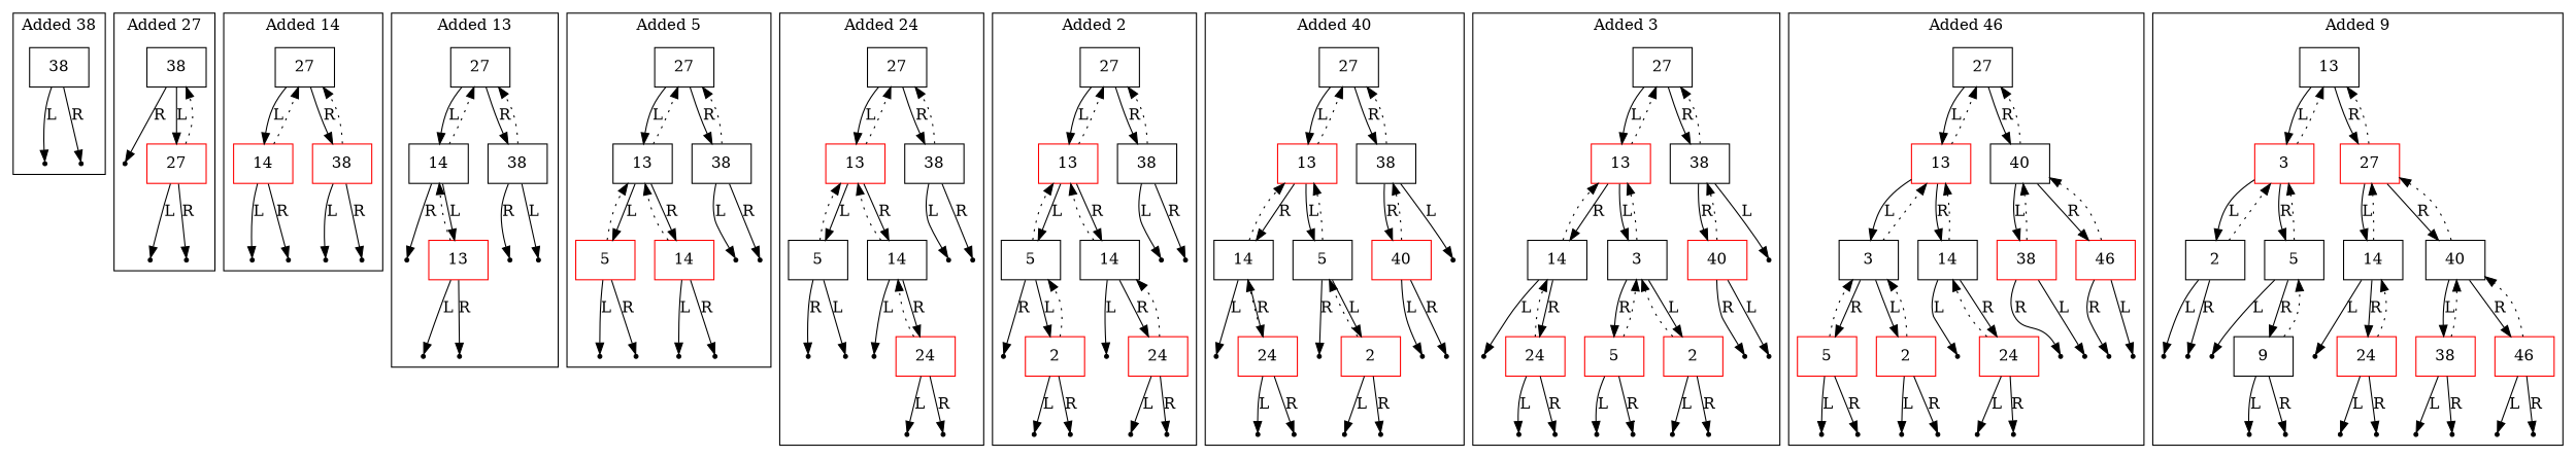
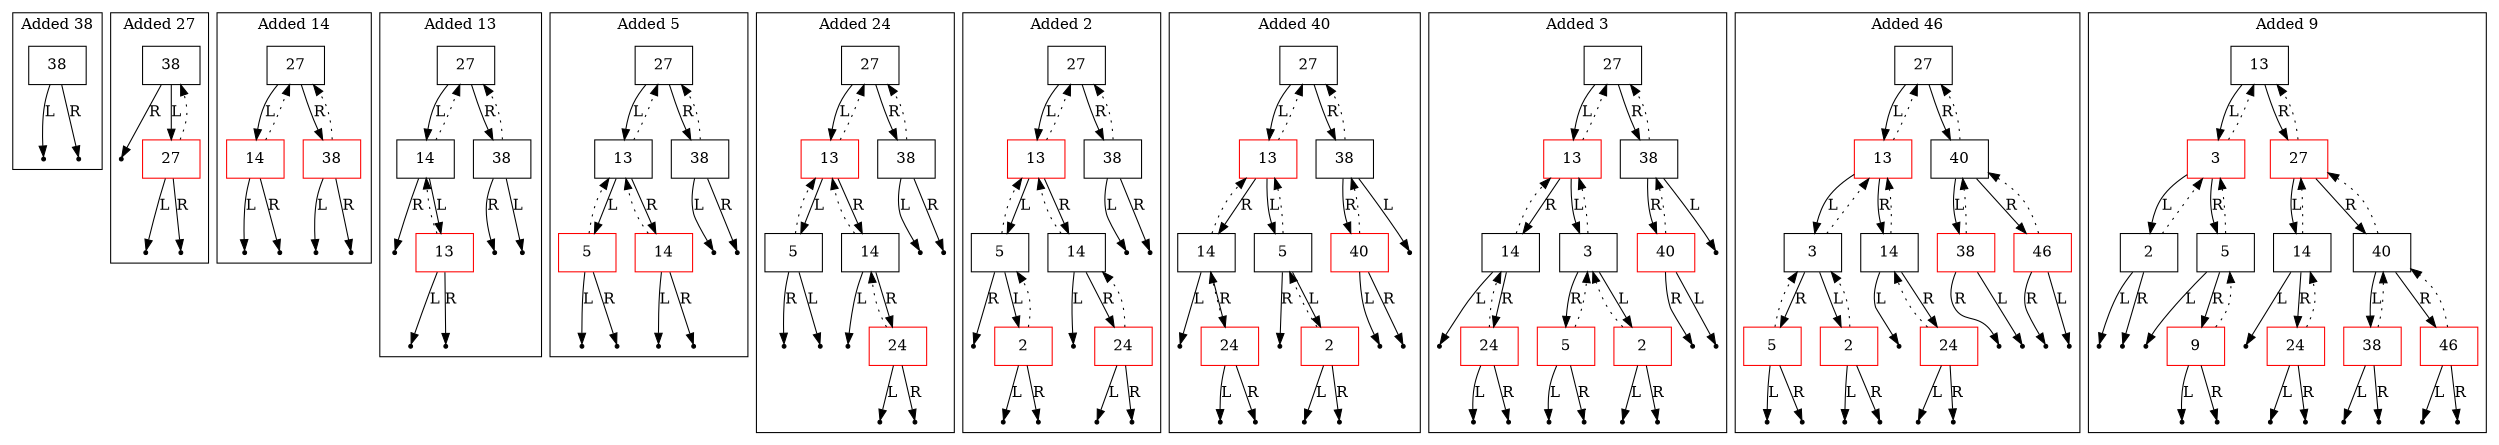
  digraph {
    node [color=black shape=point]
    n1 [label="{38}" shape=record]
    n2 [label=Null]
    n3 [label=Null]
    n4 [label="{38}" shape=record]
    n5 [label=Null]
    n6 [color=red label="{27}" shape=record]
    n7 [label=Null]
    n8 [label=Null]
    n9 [label="{27}" shape=record]
    n10 [color=red label="{14}" shape=record]
    n11 [color=red label="{38}" shape=record]
    n12 [label=Null]
    n13 [label=Null]
    n14 [label=Null]
    n15 [label=Null]
    n16 [label="{27}" shape=record]
    n17 [label="{14}" shape=record]
    n18 [label="{38}" shape=record]
    n19 [label=Null]
    n20 [color=red label="{13}" shape=record]
    n21 [label=Null]
    n22 [label=Null]
    n23 [label=Null]
    n24 [label=Null]
    n25 [label="{27}" shape=record]
    n26 [label="{13}" shape=record]
    n27 [label="{38}" shape=record]
    n28 [color=red label="{5}" shape=record]
    n29 [color=red label="{14}" shape=record]
    n30 [label=Null]
    n31 [label=Null]
    n32 [label=Null]
    n33 [label=Null]
    n34 [label=Null]
    n35 [label=Null]
    n36 [label="{27}" shape=record]
    n37 [color=red label="{13}" shape=record]
    n38 [label="{38}" shape=record]
    n39 [label="{5}" shape=record]
    n40 [label="{14}" shape=record]
    n41 [label=Null]
    n42 [label=Null]
    n43 [label=Null]
    n44 [color=red label="{24}" shape=record]
    n45 [label=Null]
    n46 [label=Null]
    n47 [label=Null]
    n48 [label=Null]
    n49 [label="{27}" shape=record]
    n50 [color=red label="{13}" shape=record]
    n51 [label="{38}" shape=record]
    n52 [label="{5}" shape=record]
    n53 [label="{14}" shape=record]
    n54 [label=Null]
    n55 [color=red label="{2}" shape=record]
    n56 [label=Null]
    n57 [label=Null]
    n58 [label=Null]
    n59 [color=red label="{24}" shape=record]
    n60 [label=Null]
    n61 [label=Null]
    n62 [label=Null]
    n63 [label=Null]
    n64 [label="{27}" shape=record]
    n65 [color=red label="{13}" shape=record]
    n66 [label="{38}" shape=record]
    n67 [label="{5}" shape=record]
    n68 [label="{14}" shape=record]
    n69 [label=Null]
    n70 [color=red label="{2}" shape=record]
    n71 [label=Null]
    n72 [label=Null]
    n73 [label=Null]
    n74 [color=red label="{24}" shape=record]
    n75 [label=Null]
    n76 [label=Null]
    n77 [label=Null]
    n78 [color=red label="{40}" shape=record]
    n79 [label=Null]
    n80 [label=Null]
    n81 [label="{27}" shape=record]
    n82 [color=red label="{13}" shape=record]
    n83 [label="{38}" shape=record]
    n84 [label="{3}" shape=record]
    n85 [label="{14}" shape=record]
    n86 [color=red label="{2}" shape=record]
    n87 [color=red label="{5}" shape=record]
    n88 [label=Null]
    n89 [label=Null]
    n90 [label=Null]
    n91 [label=Null]
    n92 [label=Null]
    n93 [color=red label="{24}" shape=record]
    n94 [label=Null]
    n95 [label=Null]
    n96 [label=Null]
    n97 [color=red label="{40}" shape=record]
    n98 [label=Null]
    n99 [label=Null]
    n100 [label="{27}" shape=record]
    n101 [color=red label="{13}" shape=record]
    n102 [label="{40}" shape=record]
    n103 [label="{3}" shape=record]
    n104 [label="{14}" shape=record]
    n105 [color=red label="{2}" shape=record]
    n106 [color=red label="{5}" shape=record]
    n107 [label=Null]
    n108 [label=Null]
    n109 [label=Null]
    n110 [label=Null]
    n111 [label=Null]
    n112 [color=red label="{24}" shape=record]
    n113 [label=Null]
    n114 [label=Null]
    n115 [color=red label="{38}" shape=record]
    n116 [color=red label="{46}" shape=record]
    n117 [label=Null]
    n118 [label=Null]
    n119 [label=Null]
    n120 [label=Null]
    n121 [label="{13}" shape=record]
    n122 [color=red label="{3}" shape=record]
    n123 [color=red label="{27}" shape=record]
    n124 [label="{2}" shape=record]
    n125 [label="{5}" shape=record]
    n126 [label=Null]
    n127 [label=Null]
    n128 [label=Null]
-   n129 [label="{9}" shape=record]
+   n129 [color=red label="{9}" shape=record]
    n130 [label=Null]
    n131 [label=Null]
    n132 [label="{14}" shape=record]
    n133 [label="{40}" shape=record]
    n134 [label=Null]
    n135 [color=red label="{24}" shape=record]
    n136 [label=Null]
    n137 [label=Null]
    n138 [color=red label="{38}" shape=record]
    n139 [color=red label="{46}" shape=record]
    n140 [label=Null]
    n141 [label=Null]
    n142 [label=Null]
    n143 [label=Null]
    subgraph cluster_1 {
      label="Added 38"
      n1
      n2
      n3
    }
    subgraph cluster_2 {
      label="Added 27"
      n4
      n5
      n6
      n7
      n8
    }
    subgraph cluster_3 {
      label="Added 14"
      n9
      n10
      n11
      n12
      n13
      n14
      n15
    }
    subgraph cluster_4 {
      label="Added 13"
      n16
      n17
      n18
      n19
      n20
      n21
      n22
      n23
      n24
    }
    subgraph cluster_5 {
      label="Added 5"
      n25
      n26
      n27
      n28
      n29
      n30
      n31
      n32
      n33
      n34
      n35
    }
    subgraph cluster_6 {
      label="Added 24"
      n36
      n37
      n38
      n39
      n40
      n41
      n42
      n43
      n44
      n45
      n46
      n47
      n48
    }
    subgraph cluster_7 {
      label="Added 2"
      n49
      n50
      n51
      n52
      n53
      n54
      n55
      n56
      n57
      n58
      n59
      n60
      n61
      n62
      n63
    }
    subgraph cluster_8 {
      label="Added 40"
      n64
      n65
      n66
      n67
      n68
      n69
      n70
      n71
      n72
      n73
      n74
      n75
      n76
      n77
      n78
      n79
      n80
    }
    subgraph cluster_9 {
      label="Added 3"
      n81
      n82
      n83
      n84
      n85
      n86
      n87
      n88
      n89
      n90
      n91
      n92
      n93
      n94
      n95
      n96
      n97
      n98
      n99
    }
    subgraph cluster_10 {
      label="Added 46"
      n100
      n101
      n102
      n103
      n104
      n105
      n106
      n107
      n108
      n109
      n110
      n111
      n112
      n113
      n114
      n115
      n116
      n117
      n118
      n119
      n120
    }
    subgraph cluster_11 {
      label="Added 9"
      n121
      n122
      n123
      n124
      n125
      n126
      n127
      n128
      n129
      n130
      n131
      n132
      n133
      n134
      n135
      n136
      n137
      n138
      n139
      n140
      n141
      n142
      n143
    }
    n1 -> n2 [label=L]
    n1 -> n3 [label=R]
    n4 -> n5 [label=R]
    n4 -> n6 [label=L]
    n6 -> n4 [style=dotted]
    n6 -> n7 [label=L]
    n6 -> n8 [label=R]
    n9 -> n10 [label=L]
    n9 -> n11 [label=R]
    n10 -> n9 [style=dotted]
    n10 -> n12 [label=L]
    n10 -> n13 [label=R]
    n11 -> n9 [style=dotted]
    n11 -> n14 [label=L]
    n11 -> n15 [label=R]
    n16 -> n17 [label=L]
    n16 -> n18 [label=R]
    n17 -> n16 [style=dotted]
    n17 -> n19 [label=R]
    n17 -> n20 [label=L]
    n18 -> n16 [style=dotted]
    n18 -> n23 [label=L]
    n18 -> n24 [label=R]
    n20 -> n17 [style=dotted]
    n20 -> n21 [label=L]
    n20 -> n22 [label=R]
    n25 -> n26 [label=L]
    n25 -> n27 [label=R]
    n26 -> n25 [style=dotted]
    n26 -> n28 [label=L]
    n26 -> n29 [label=R]
    n27 -> n25 [style=dotted]
    n27 -> n34 [label=L]
    n27 -> n35 [label=R]
    n28 -> n26 [style=dotted]
    n28 -> n30 [label=L]
    n28 -> n31 [label=R]
    n29 -> n26 [style=dotted]
    n29 -> n32 [label=L]
    n29 -> n33 [label=R]
    n36 -> n37 [label=L]
    n36 -> n38 [label=R]
    n37 -> n36 [style=dotted]
    n37 -> n39 [label=L]
    n37 -> n40 [label=R]
    n38 -> n36 [style=dotted]
    n38 -> n47 [label=L]
    n38 -> n48 [label=R]
    n39 -> n37 [style=dotted]
    n39 -> n41 [label=L]
    n39 -> n42 [label=R]
    n40 -> n37 [style=dotted]
    n40 -> n43 [label=L]
    n40 -> n44 [label=R]
    n44 -> n40 [style=dotted]
    n44 -> n45 [label=L]
    n44 -> n46 [label=R]
    n49 -> n50 [label=L]
    n49 -> n51 [label=R]
    n50 -> n49 [style=dotted]
    n50 -> n52 [label=L]
    n50 -> n53 [label=R]
    n51 -> n49 [style=dotted]
    n51 -> n62 [label=L]
    n51 -> n63 [label=R]
    n52 -> n50 [style=dotted]
    n52 -> n54 [label=R]
    n52 -> n55 [label=L]
    n53 -> n50 [style=dotted]
    n53 -> n58 [label=L]
    n53 -> n59 [label=R]
    n55 -> n52 [style=dotted]
    n55 -> n56 [label=L]
    n55 -> n57 [label=R]
    n59 -> n53 [style=dotted]
    n59 -> n60 [label=L]
    n59 -> n61 [label=R]
    n64 -> n65 [label=L]
    n64 -> n66 [label=R]
    n65 -> n64 [style=dotted]
    n65 -> n67 [label=L]
    n65 -> n68 [label=R]
    n66 -> n64 [style=dotted]
    n66 -> n77 [label=L]
    n66 -> n78 [label=R]
    n67 -> n65 [style=dotted]
    n67 -> n69 [label=R]
    n67 -> n70 [label=L]
    n68 -> n65 [style=dotted]
    n68 -> n73 [label=L]
    n68 -> n74 [label=R]
    n70 -> n67 [style=dotted]
    n70 -> n71 [label=L]
    n70 -> n72 [label=R]
    n74 -> n68 [style=dotted]
    n74 -> n75 [label=L]
    n74 -> n76 [label=R]
    n78 -> n66 [style=dotted]
    n78 -> n79 [label=L]
    n78 -> n80 [label=R]
    n81 -> n82 [label=L]
    n81 -> n83 [label=R]
    n82 -> n81 [style=dotted]
    n82 -> n84 [label=L]
    n82 -> n85 [label=R]
    n83 -> n81 [style=dotted]
    n83 -> n96 [label=L]
    n83 -> n97 [label=R]
    n84 -> n82 [style=dotted]
    n84 -> n86 [label=L]
    n84 -> n87 [label=R]
    n85 -> n82 [style=dotted]
    n85 -> n92 [label=L]
    n85 -> n93 [label=R]
    n86 -> n84 [style=dotted]
    n86 -> n88 [label=L]
    n86 -> n89 [label=R]
    n87 -> n84 [style=dotted]
    n87 -> n90 [label=L]
    n87 -> n91 [label=R]
    n93 -> n85 [style=dotted]
    n93 -> n94 [label=L]
    n93 -> n95 [label=R]
    n97 -> n83 [style=dotted]
    n97 -> n98 [label=L]
    n97 -> n99 [label=R]
    n100 -> n101 [label=L]
    n100 -> n102 [label=R]
    n101 -> n100 [style=dotted]
    n101 -> n103 [label=L]
    n101 -> n104 [label=R]
    n102 -> n100 [style=dotted]
    n102 -> n115 [label=L]
    n102 -> n116 [label=R]
    n103 -> n101 [style=dotted]
    n103 -> n105 [label=L]
    n103 -> n106 [label=R]
    n104 -> n101 [style=dotted]
    n104 -> n111 [label=L]
    n104 -> n112 [label=R]
    n105 -> n103 [style=dotted]
    n105 -> n107 [label=L]
    n105 -> n108 [label=R]
    n106 -> n103 [style=dotted]
    n106 -> n109 [label=L]
    n106 -> n110 [label=R]
    n112 -> n104 [style=dotted]
    n112 -> n113 [label=L]
    n112 -> n114 [label=R]
    n115 -> n102 [style=dotted]
    n115 -> n117 [label=L]
    n115 -> n118 [label=R]
    n116 -> n102 [style=dotted]
    n116 -> n119 [label=L]
    n116 -> n120 [label=R]
    n121 -> n122 [label=L]
    n121 -> n123 [label=R]
    n122 -> n121 [style=dotted]
    n122 -> n124 [label=L]
    n122 -> n125 [label=R]
    n123 -> n121 [style=dotted]
    n123 -> n132 [label=L]
    n123 -> n133 [label=R]
    n124 -> n122 [style=dotted]
    n124 -> n126 [label=L]
    n124 -> n127 [label=R]
    n125 -> n122 [style=dotted]
    n125 -> n128 [label=L]
    n125 -> n129 [label=R]
    n129 -> n125 [style=dotted]
    n129 -> n130 [label=L]
    n129 -> n131 [label=R]
    n132 -> n123 [style=dotted]
    n132 -> n134 [label=L]
    n132 -> n135 [label=R]
    n133 -> n123 [style=dotted]
    n133 -> n138 [label=L]
    n133 -> n139 [label=R]
    n135 -> n132 [style=dotted]
    n135 -> n136 [label=L]
    n135 -> n137 [label=R]
    n138 -> n133 [style=dotted]
    n138 -> n140 [label=L]
    n138 -> n141 [label=R]
    n139 -> n133 [style=dotted]
    n139 -> n142 [label=L]
    n139 -> n143 [label=R]
  }
